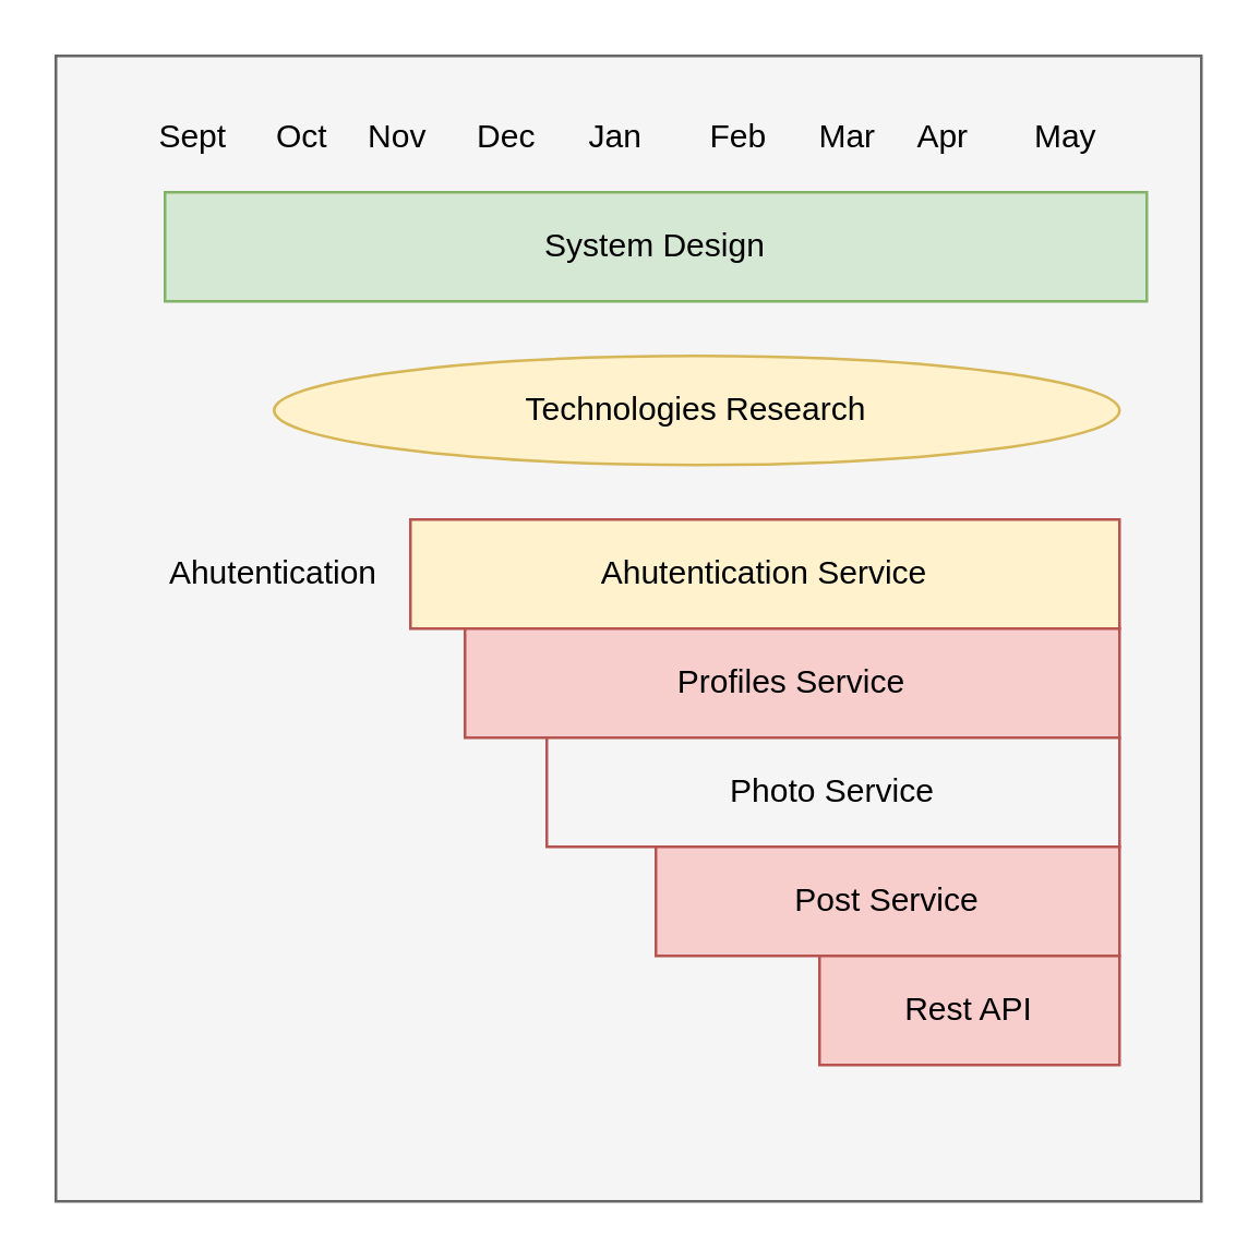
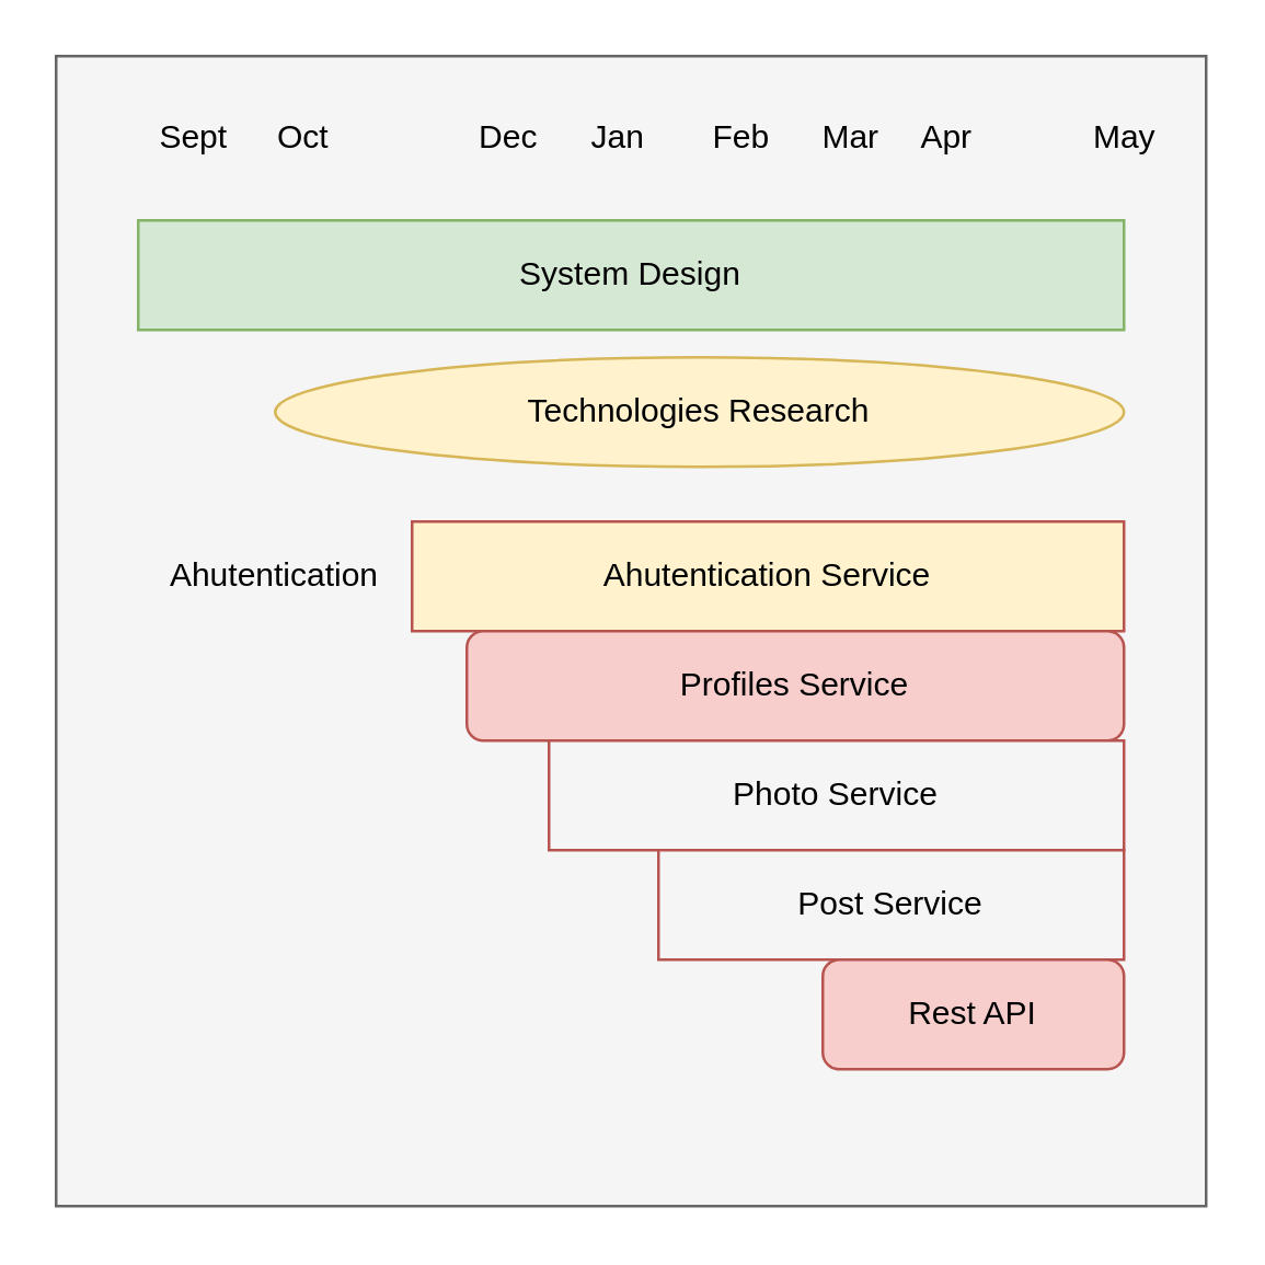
  <mxCell id="0" />
  <mxCell id="1" parent="0" />
  <mxCell id="2" value="" style="rounded=0;whiteSpace=wrap;html=1;fillColor=#f5f5f5;strokeColor=#666666;fontColor=#333333;" vertex="1" parent="1"><mxGeometry x="20" y="20" width="420" height="420" as="geometry" /></mxCell>
  <mxCell id="3" value="Sept" style="text;html=1;align=center;verticalAlign=middle;resizable=0;points=[];autosize=1;" vertex="1" parent="1"><mxGeometry x="50" y="40" width="40" height="20" as="geometry" /></mxCell>
  <mxCell id="4" value="Oct" style="text;html=1;align=center;verticalAlign=middle;resizable=0;points=[];autosize=1;" vertex="1" parent="1"><mxGeometry x="95" y="40" width="30" height="20" as="geometry" /></mxCell>
- <mxCell id="5" value="Nov" style="text;html=1;align=center;verticalAlign=middle;resizable=0;points=[];autosize=1;" vertex="1" parent="1"><mxGeometry x="125" y="40" width="40" height="20" as="geometry" /></mxCell>
  <mxCell id="6" value="Dec" style="text;html=1;align=center;verticalAlign=middle;resizable=0;points=[];autosize=1;" vertex="1" parent="1"><mxGeometry x="165" y="40" width="40" height="20" as="geometry" /></mxCell>
  <mxCell id="7" value="Jan" style="text;html=1;align=center;verticalAlign=middle;resizable=0;points=[];autosize=1;" vertex="1" parent="1"><mxGeometry x="210" y="40" width="30" height="20" as="geometry" /></mxCell>
  <mxCell id="8" value="Feb&lt;br&gt;" style="text;html=1;align=center;verticalAlign=middle;resizable=0;points=[];autosize=1;" vertex="1" parent="1"><mxGeometry x="250" y="40" width="40" height="20" as="geometry" /></mxCell>
  <mxCell id="9" value="Mar" style="text;html=1;align=center;verticalAlign=middle;resizable=0;points=[];autosize=1;" vertex="1" parent="1"><mxGeometry x="290" y="40" width="40" height="20" as="geometry" /></mxCell>
  <mxCell id="10" value="Apr" style="text;html=1;align=center;verticalAlign=middle;resizable=0;points=[];autosize=1;" vertex="1" parent="1"><mxGeometry x="330" y="40" width="30" height="20" as="geometry" /></mxCell>
- <mxCell id="11" value="May" style="text;html=1;align=center;verticalAlign=middle;resizable=0;points=[];autosize=1;" vertex="1" parent="1"><mxGeometry x="370" y="40" width="40" height="20" as="geometry" /></mxCell>
- <mxCell id="12" value="System Design" style="rounded=0;whiteSpace=wrap;html=1;fillColor=#d5e8d4;strokeColor=#82b366;" vertex="1" parent="1"><mxGeometry x="60" y="70" width="360" height="40" as="geometry" /></mxCell>
+ <mxCell id="11" value="May" style="text;html=1;align=center;verticalAlign=middle;resizable=0;points=[];autosize=1;" vertex="1" parent="1"><mxGeometry x="390" y="40" width="40" height="20" as="geometry" /></mxCell>
+ <mxCell id="12" value="System Design" style="rounded=0;whiteSpace=wrap;html=1;fillColor=#d5e8d4;strokeColor=#82b366;" vertex="1" parent="1"><mxGeometry x="50" y="80" width="360" height="40" as="geometry" /></mxCell>
  <mxCell id="13" value="Technologies Research" style="ellipse;whiteSpace=wrap;html=1;fillColor=#fff2cc;strokeColor=#d6b656;" vertex="1" parent="1"><mxGeometry x="100" y="130" width="310" height="40" as="geometry" /></mxCell>
  <mxCell id="14" value="Ahutentication Service" style="rounded=0;whiteSpace=wrap;html=1;fillColor=#fff2cc;strokeColor=#b85450;" vertex="1" parent="1"><mxGeometry x="150" y="190" width="260" height="40" as="geometry" /></mxCell>
- <mxCell id="15" value="Profiles Service" style="rounded=0;whiteSpace=wrap;html=1;fillColor=#f8cecc;strokeColor=#b85450;" vertex="1" parent="1"><mxGeometry x="170" y="230" width="240" height="40" as="geometry" /></mxCell>
+ <mxCell id="15" value="Profiles Service" style="whiteSpace=wrap;html=1;fillColor=#f8cecc;strokeColor=#b85450;rounded=1;" vertex="1" parent="1"><mxGeometry x="170" y="230" width="240" height="40" as="geometry" /></mxCell>
  <mxCell id="16" value="Photo Service" style="rounded=0;whiteSpace=wrap;html=1;fillColor=#f5f5f5;strokeColor=#b85450;" vertex="1" parent="1"><mxGeometry x="200" y="270" width="210" height="40" as="geometry" /></mxCell>
- <mxCell id="17" value="Post Service" style="rounded=0;whiteSpace=wrap;html=1;fillColor=#f8cecc;strokeColor=#b85450;" vertex="1" parent="1"><mxGeometry x="240" y="310" width="170" height="40" as="geometry" /></mxCell>
- <mxCell id="18" value="Rest API" style="rounded=0;whiteSpace=wrap;html=1;fillColor=#f8cecc;strokeColor=#b85450;" vertex="1" parent="1"><mxGeometry x="300" y="350" width="110" height="40" as="geometry" /></mxCell>
+ <mxCell id="17" value="Post Service" style="rounded=0;whiteSpace=wrap;html=1;fillColor=#f5f5f5;strokeColor=#b85450;" vertex="1" parent="1"><mxGeometry x="240" y="310" width="170" height="40" as="geometry" /></mxCell>
+ <mxCell id="18" value="Rest API" style="whiteSpace=wrap;html=1;fillColor=#f8cecc;strokeColor=#b85450;rounded=1;" vertex="1" parent="1"><mxGeometry x="300" y="350" width="110" height="40" as="geometry" /></mxCell>
  <mxCell id="19" value="Ahutentication&lt;br&gt;" style="text;html=1;strokeColor=none;fillColor=none;align=center;verticalAlign=middle;whiteSpace=wrap;rounded=0;" vertex="1" parent="1"><mxGeometry x="80" y="200" width="40" height="20" as="geometry" /></mxCell>
